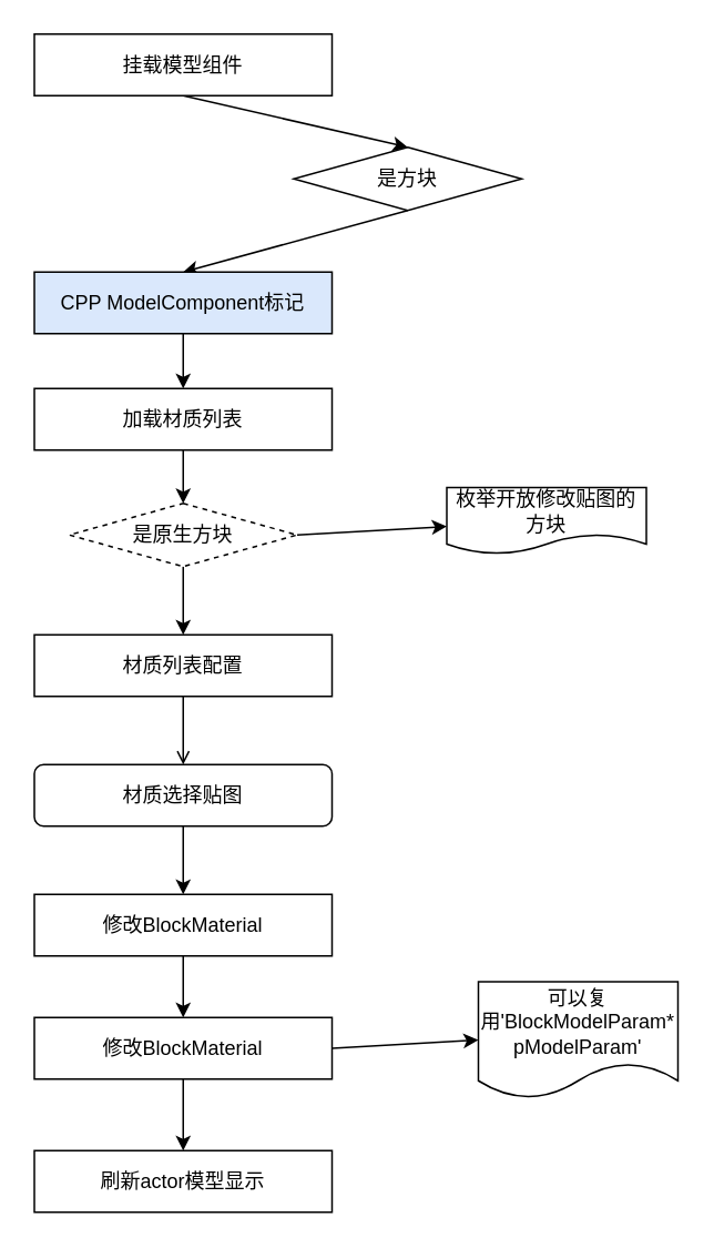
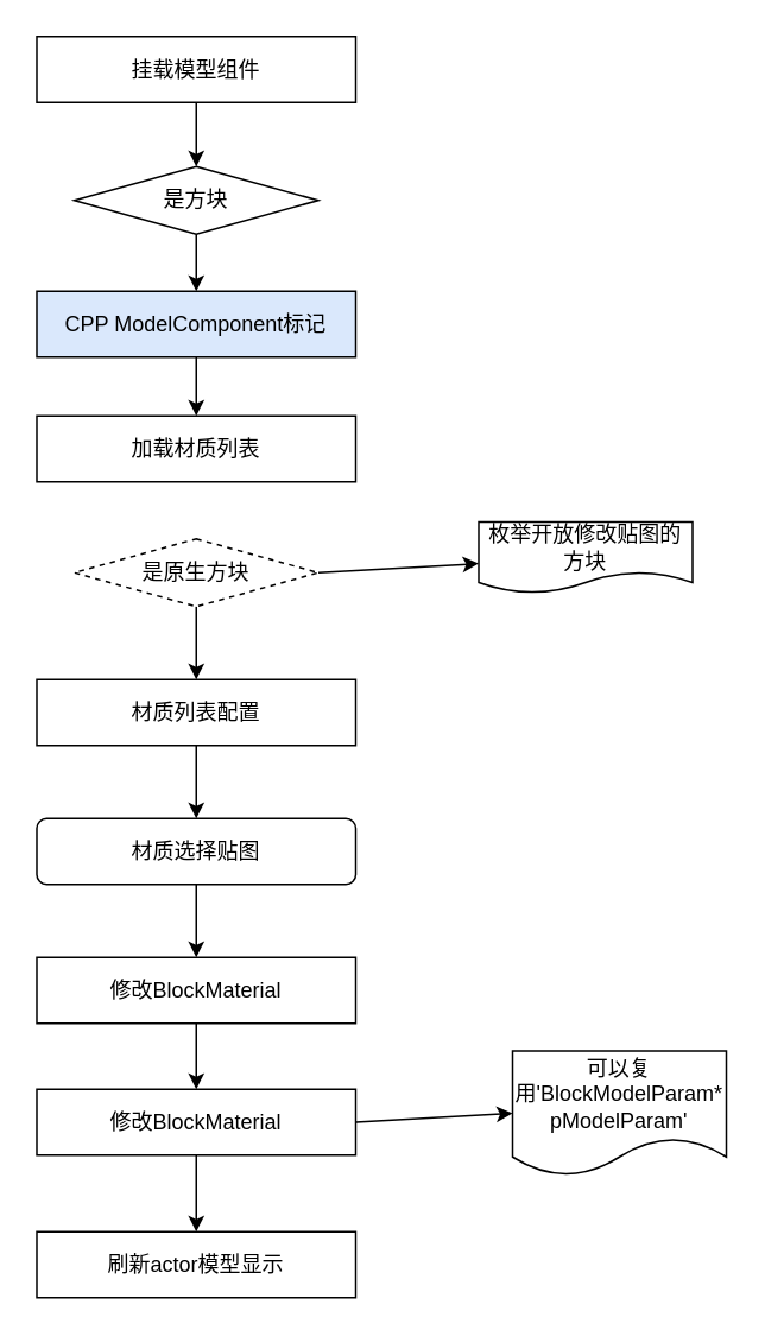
  <mxCell id="0" />
  <mxCell id="1" parent="0" />
  <mxCell id="2" style="edgeStyle=none;html=1;exitX=0.5;exitY=1;exitDx=0;exitDy=0;entryX=0.5;entryY=0;entryDx=0;entryDy=0;" edge="1" parent="1" source="3" target="5"><mxGeometry relative="1" as="geometry" /></mxCell>
  <mxCell id="3" value="挂载模型组件" style="rounded=0;whiteSpace=wrap;html=1;" vertex="1" parent="1"><mxGeometry x="20" y="20" width="179" height="37" as="geometry" /></mxCell>
  <mxCell id="4" style="edgeStyle=none;html=1;exitX=0.5;exitY=1;exitDx=0;exitDy=0;entryX=0.5;entryY=0;entryDx=0;entryDy=0;" edge="1" parent="1" source="5" target="7"><mxGeometry relative="1" as="geometry" /></mxCell>
- <mxCell id="5" value="是方块" style="rhombus;whiteSpace=wrap;html=1;" vertex="1" parent="1"><mxGeometry x="176" y="88" width="137" height="38" as="geometry" /></mxCell>
+ <mxCell id="5" value="是方块" style="rhombus;whiteSpace=wrap;html=1;" vertex="1" parent="1"><mxGeometry x="41" y="93" width="137" height="38" as="geometry" /></mxCell>
  <mxCell id="6" style="edgeStyle=none;html=1;exitX=0.5;exitY=1;exitDx=0;exitDy=0;" edge="1" parent="1" source="7" target="9"><mxGeometry relative="1" as="geometry" /></mxCell>
  <mxCell id="7" value="CPP ModelComponent标记" style="rounded=0;whiteSpace=wrap;html=1;fillColor=#dae8fc;" vertex="1" parent="1"><mxGeometry x="20" y="163" width="179" height="37" as="geometry" /></mxCell>
- <mxCell id="8" style="edgeStyle=none;html=1;exitX=0.5;exitY=1;exitDx=0;exitDy=0;" edge="1" parent="1" source="9" target="14"><mxGeometry relative="1" as="geometry" /></mxCell>
  <mxCell id="9" value="加载材质列表" style="rounded=0;whiteSpace=wrap;html=1;" vertex="1" parent="1"><mxGeometry x="20" y="233" width="179" height="37" as="geometry" /></mxCell>
- <mxCell id="10" style="edgeStyle=none;html=1;exitX=0.5;exitY=1;exitDx=0;exitDy=0;endArrow=open;" edge="1" parent="1" source="11" target="17"><mxGeometry relative="1" as="geometry" /></mxCell>
+ <mxCell id="10" style="edgeStyle=none;html=1;exitX=0.5;exitY=1;exitDx=0;exitDy=0;" edge="1" parent="1" source="11" target="17"><mxGeometry relative="1" as="geometry" /></mxCell>
  <mxCell id="11" value="材质列表配置" style="rounded=0;whiteSpace=wrap;html=1;" vertex="1" parent="1"><mxGeometry x="20" y="381" width="179" height="37" as="geometry" /></mxCell>
  <mxCell id="12" style="edgeStyle=none;html=1;exitX=1;exitY=0.5;exitDx=0;exitDy=0;" edge="1" parent="1" source="14" target="15"><mxGeometry relative="1" as="geometry" /></mxCell>
  <mxCell id="13" style="edgeStyle=none;html=1;exitX=0.5;exitY=1;exitDx=0;exitDy=0;" edge="1" parent="1" source="14" target="11"><mxGeometry relative="1" as="geometry" /></mxCell>
  <mxCell id="14" value="是原生方块" style="rhombus;whiteSpace=wrap;html=1;dashed=1;" vertex="1" parent="1"><mxGeometry x="41" y="302" width="137" height="38" as="geometry" /></mxCell>
  <mxCell id="15" value="枚举开放修改贴图的方块" style="shape=document;whiteSpace=wrap;html=1;boundedLbl=1;" vertex="1" parent="1"><mxGeometry x="268" y="292.5" width="120" height="40" as="geometry" /></mxCell>
  <mxCell id="16" style="edgeStyle=none;html=1;exitX=0.5;exitY=1;exitDx=0;exitDy=0;entryX=0.5;entryY=0;entryDx=0;entryDy=0;" edge="1" parent="1" source="17" target="19"><mxGeometry relative="1" as="geometry" /></mxCell>
  <mxCell id="17" value="材质选择贴图" style="whiteSpace=wrap;html=1;rounded=1;" vertex="1" parent="1"><mxGeometry x="20" y="459" width="179" height="37" as="geometry" /></mxCell>
  <mxCell id="18" style="edgeStyle=none;html=1;exitX=0.5;exitY=1;exitDx=0;exitDy=0;" edge="1" parent="1" source="19" target="22"><mxGeometry relative="1" as="geometry" /></mxCell>
  <mxCell id="19" value="修改BlockMaterial" style="rounded=0;whiteSpace=wrap;html=1;" vertex="1" parent="1"><mxGeometry x="20" y="537" width="179" height="37" as="geometry" /></mxCell>
  <mxCell id="20" style="edgeStyle=none;html=1;exitX=0.5;exitY=1;exitDx=0;exitDy=0;" edge="1" parent="1" source="22" target="24"><mxGeometry relative="1" as="geometry" /></mxCell>
  <mxCell id="21" style="edgeStyle=none;html=1;exitX=1;exitY=0.5;exitDx=0;exitDy=0;entryX=0;entryY=0.5;entryDx=0;entryDy=0;" edge="1" parent="1" source="22" target="23"><mxGeometry relative="1" as="geometry" /></mxCell>
  <mxCell id="22" value="修改BlockMaterial" style="rounded=0;whiteSpace=wrap;html=1;" vertex="1" parent="1"><mxGeometry x="20" y="611" width="179" height="37" as="geometry" /></mxCell>
  <mxCell id="23" value="可以复用'BlockModelParam* pModelParam'" style="shape=document;whiteSpace=wrap;html=1;boundedLbl=1;" vertex="1" parent="1"><mxGeometry x="287" y="589.5" width="120" height="70" as="geometry" /></mxCell>
  <mxCell id="24" value="刷新actor模型显示" style="rounded=0;whiteSpace=wrap;html=1;" vertex="1" parent="1"><mxGeometry x="20" y="691" width="179" height="37" as="geometry" /></mxCell>
